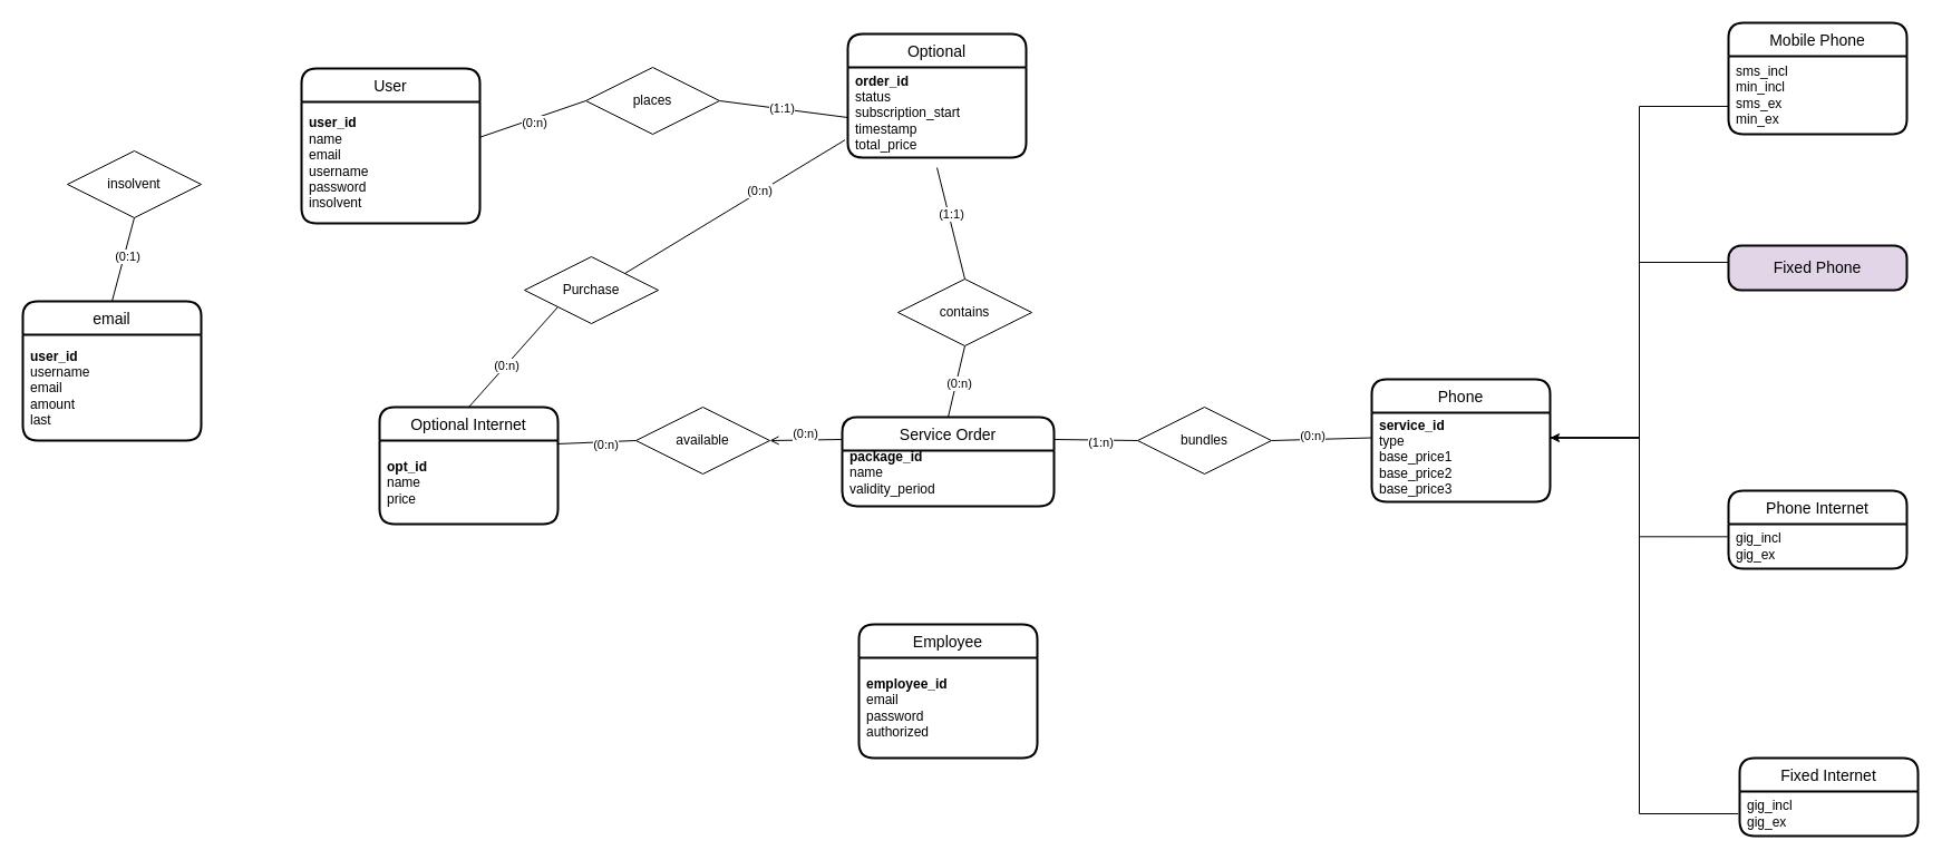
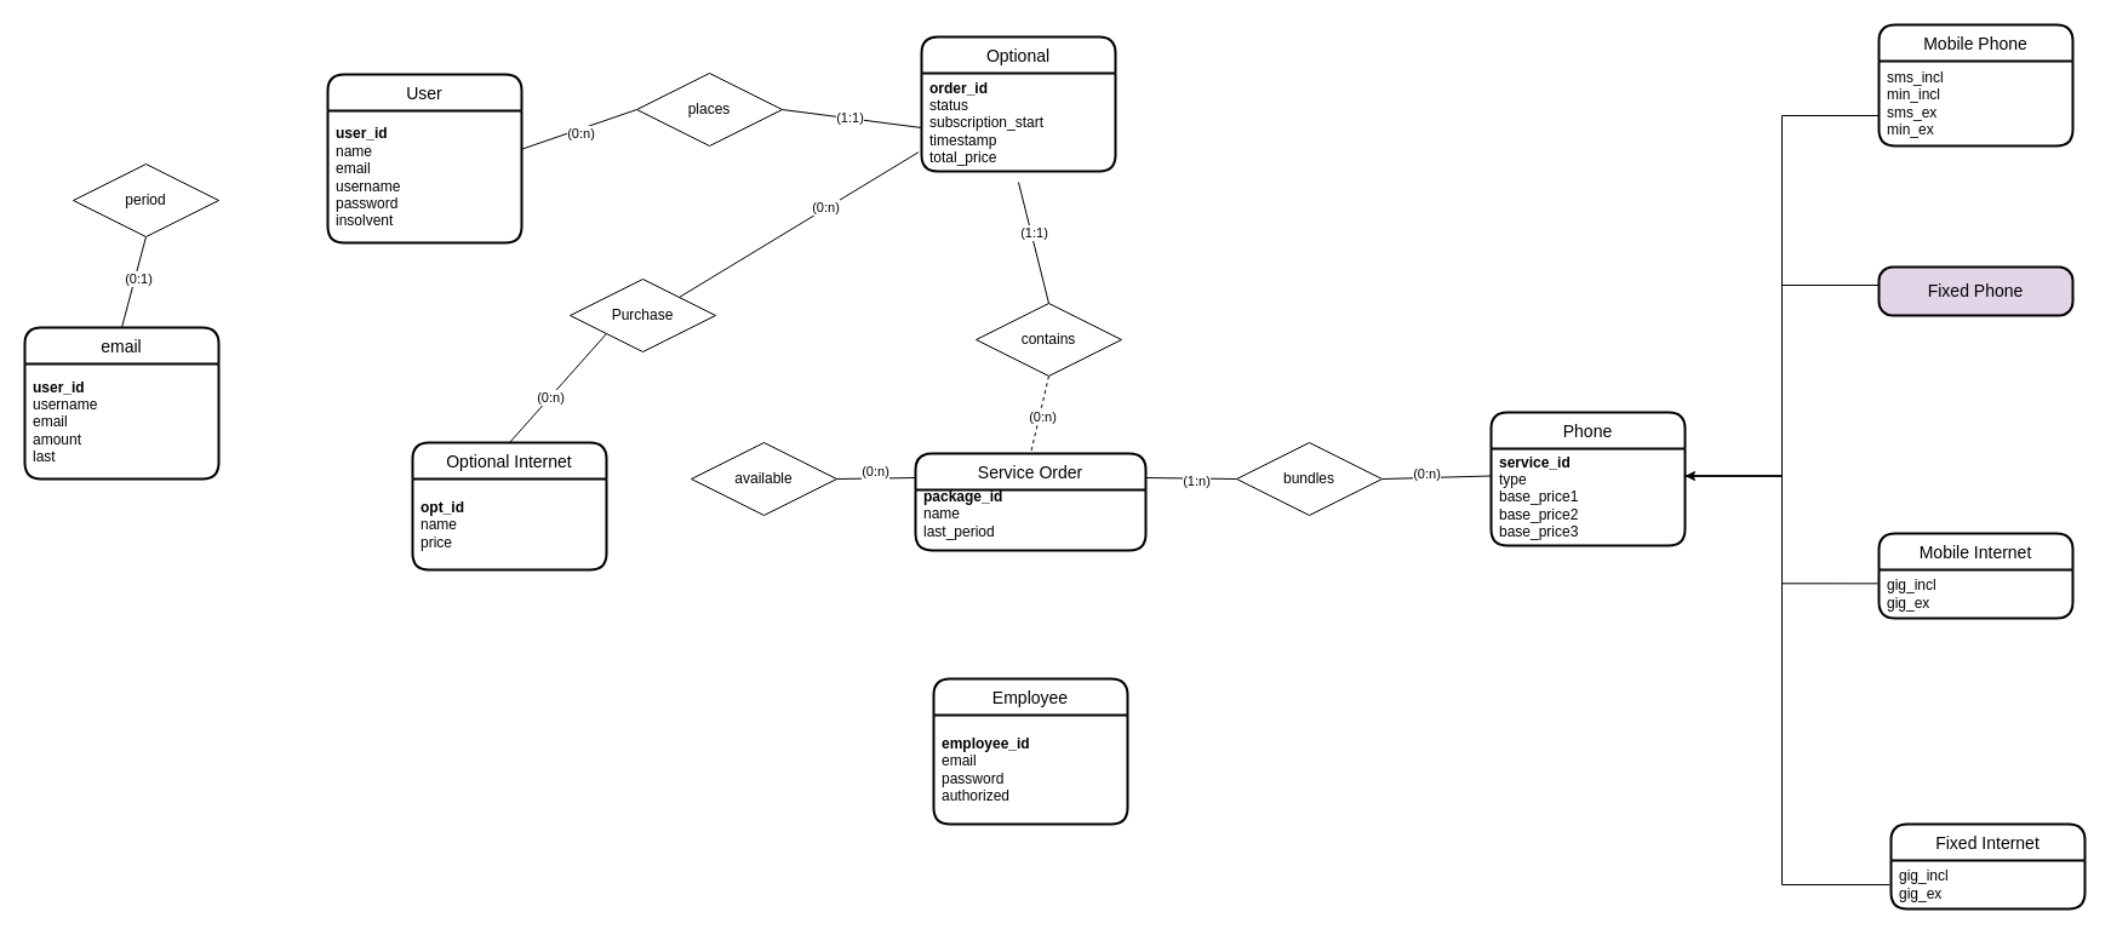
  <mxCell id="0" />
  <mxCell id="1" parent="0" />
  <mxCell id="2" style="edgeStyle=none;rounded=0;orthogonalLoop=1;jettySize=auto;html=1;exitX=0;exitY=0.5;exitDx=0;exitDy=0;entryX=0.996;entryY=0.293;entryDx=0;entryDy=0;endArrow=none;endFill=0;strokeColor=default;entryPerimeter=0;" parent="1" source="6" target="44" edge="1"><mxGeometry relative="1" as="geometry"><mxPoint x="420" y="106" as="targetPoint" /></mxGeometry></mxCell>
  <mxCell id="3" value="(0:n)" style="edgeLabel;html=1;align=center;verticalAlign=middle;resizable=0;points=[];" parent="2" vertex="1" connectable="0"><mxGeometry x="-0.014" y="3" relative="1" as="geometry"><mxPoint as="offset" /></mxGeometry></mxCell>
  <mxCell id="4" style="edgeStyle=none;rounded=0;orthogonalLoop=1;jettySize=auto;html=1;exitX=1;exitY=0.5;exitDx=0;exitDy=0;entryX=0;entryY=0.5;entryDx=0;entryDy=0;endArrow=none;endFill=0;strokeColor=default;" parent="1" source="6" edge="1"><mxGeometry relative="1" as="geometry"><mxPoint x="760" y="105" as="targetPoint" /></mxGeometry></mxCell>
  <mxCell id="5" value="(1:1)" style="edgeLabel;html=1;align=center;verticalAlign=middle;resizable=0;points=[];" parent="4" vertex="1" connectable="0"><mxGeometry x="-0.038" y="1" relative="1" as="geometry"><mxPoint as="offset" /></mxGeometry></mxCell>
  <mxCell id="6" value="places" style="shape=rhombus;perimeter=rhombusPerimeter;whiteSpace=wrap;html=1;align=center;" parent="1" vertex="1"><mxGeometry x="525" y="60" width="120" height="60" as="geometry" /></mxCell>
- <mxCell id="7" style="edgeStyle=none;rounded=0;orthogonalLoop=1;jettySize=auto;html=1;exitX=0.5;exitY=1;exitDx=0;exitDy=0;entryX=0.5;entryY=0;entryDx=0;entryDy=0;endArrow=none;endFill=0;strokeColor=default;" parent="1" source="9" target="12" edge="1"><mxGeometry relative="1" as="geometry" /></mxCell>
+ <mxCell id="7" style="edgeStyle=none;rounded=0;orthogonalLoop=1;jettySize=auto;html=1;exitX=0.5;exitY=1;exitDx=0;exitDy=0;entryX=0.5;entryY=0;entryDx=0;entryDy=0;endArrow=none;endFill=0;strokeColor=default;dashed=1;" parent="1" source="9" target="12" edge="1"><mxGeometry relative="1" as="geometry" /></mxCell>
  <mxCell id="8" value="&lt;div&gt;(0:n)&lt;/div&gt;" style="edgeLabel;html=1;align=center;verticalAlign=middle;resizable=0;points=[];" parent="7" vertex="1" connectable="0"><mxGeometry x="0.028" y="2" relative="1" as="geometry"><mxPoint as="offset" /></mxGeometry></mxCell>
  <mxCell id="9" value="contains" style="shape=rhombus;perimeter=rhombusPerimeter;whiteSpace=wrap;html=1;align=center;" parent="1" vertex="1"><mxGeometry x="805" y="250" width="120" height="60" as="geometry" /></mxCell>
  <mxCell id="10" value="Optional" style="swimlane;childLayout=stackLayout;horizontal=1;startSize=30;horizontalStack=0;rounded=1;fontSize=14;fontStyle=0;strokeWidth=2;resizeParent=0;resizeLast=1;shadow=0;dashed=0;align=center;" parent="1" vertex="1"><mxGeometry x="760" y="30" width="160" height="111" as="geometry" /></mxCell>
  <mxCell id="11" value="&lt;div&gt;&lt;b&gt;order_id&lt;/b&gt;&lt;/div&gt;&lt;div&gt;status&lt;/div&gt;&lt;div&gt;subscription_start&lt;/div&gt;&lt;div&gt;timestamp&lt;/div&gt;&lt;div&gt;total_price&lt;br&gt;&lt;/div&gt;" style="text;html=1;align=left;verticalAlign=middle;resizable=0;points=[];autosize=1;strokeColor=none;fillColor=none;spacingLeft=5;" parent="10" vertex="1"><mxGeometry y="30" width="160" height="81" as="geometry" /></mxCell>
  <mxCell id="12" value="Service Order" style="swimlane;childLayout=stackLayout;horizontal=1;startSize=30;horizontalStack=0;rounded=1;fontSize=14;fontStyle=0;strokeWidth=2;resizeParent=0;resizeLast=1;shadow=0;dashed=0;align=center;" parent="1" vertex="1"><mxGeometry x="755" y="374" width="190" height="80" as="geometry" /></mxCell>
- <mxCell id="13" value="&lt;div align=&quot;left&quot;&gt;&lt;b&gt;package_id&lt;/b&gt;&lt;/div&gt;&lt;div align=&quot;left&quot;&gt;name&lt;/div&gt;&lt;div align=&quot;left&quot;&gt;validity_period&lt;/div&gt;" style="text;html=1;align=left;verticalAlign=middle;resizable=0;points=[];autosize=1;strokeColor=none;fillColor=none;spacingLeft=5;" parent="12" vertex="1"><mxGeometry y="30" width="190" height="40" as="geometry" /></mxCell>
+ <mxCell id="13" value="&lt;div align=&quot;left&quot;&gt;&lt;b&gt;package_id&lt;/b&gt;&lt;/div&gt;&lt;div align=&quot;left&quot;&gt;name&lt;/div&gt;&lt;div align=&quot;left&quot;&gt;last_period&lt;/div&gt;" style="text;html=1;align=left;verticalAlign=middle;resizable=0;points=[];autosize=1;strokeColor=none;fillColor=none;spacingLeft=5;" parent="12" vertex="1"><mxGeometry y="30" width="190" height="40" as="geometry" /></mxCell>
  <mxCell id="14" value="&#10;&#10;" style="align=left;strokeColor=none;fillColor=none;spacingLeft=4;fontSize=12;verticalAlign=top;resizable=0;rotatable=0;part=1;" parent="12" vertex="1"><mxGeometry y="70" width="190" height="10" as="geometry" /></mxCell>
  <mxCell id="15" value="Employee" style="swimlane;childLayout=stackLayout;horizontal=1;startSize=30;horizontalStack=0;rounded=1;fontSize=14;fontStyle=0;strokeWidth=2;resizeParent=0;resizeLast=1;shadow=0;dashed=0;align=center;" parent="1" vertex="1"><mxGeometry x="770" y="560" width="160" height="120" as="geometry" /></mxCell>
  <mxCell id="16" value="&lt;div align=&quot;left&quot;&gt;&lt;b&gt;employee_id&lt;/b&gt;&lt;/div&gt;&lt;div align=&quot;left&quot;&gt;email&lt;/div&gt;&lt;div align=&quot;left&quot;&gt;password&lt;/div&gt;&lt;div align=&quot;left&quot;&gt;authorized&lt;br&gt;&lt;/div&gt;" style="text;html=1;align=left;verticalAlign=middle;resizable=0;points=[];autosize=1;strokeColor=none;fillColor=none;spacingLeft=5;" parent="15" vertex="1"><mxGeometry y="30" width="160" height="90" as="geometry" /></mxCell>
  <mxCell id="17" value="Fixed Internet" style="swimlane;childLayout=stackLayout;horizontal=1;startSize=30;horizontalStack=0;rounded=1;fontSize=14;fontStyle=0;strokeWidth=2;resizeParent=0;resizeLast=1;shadow=0;dashed=0;align=center;" parent="1" vertex="1"><mxGeometry x="1560" y="680" width="160" height="70" as="geometry" /></mxCell>
  <mxCell id="18" value="&lt;div align=&quot;left&quot;&gt;gig_incl&lt;/div&gt;&lt;div align=&quot;left&quot;&gt;gig_ex&lt;br&gt;&lt;/div&gt;" style="text;html=1;align=left;verticalAlign=middle;resizable=0;points=[];autosize=1;strokeColor=none;fillColor=none;spacingLeft=5;" parent="17" vertex="1"><mxGeometry y="30" width="160" height="40" as="geometry" /></mxCell>
- <mxCell id="19" value="Phone Internet" style="swimlane;childLayout=stackLayout;horizontal=1;startSize=30;horizontalStack=0;rounded=1;fontSize=14;fontStyle=0;strokeWidth=2;resizeParent=0;resizeLast=1;shadow=0;dashed=0;align=center;spacingLeft=0;" parent="1" vertex="1"><mxGeometry x="1550" y="440" width="160" height="70" as="geometry" /></mxCell>
+ <mxCell id="19" value="Mobile Internet" style="swimlane;childLayout=stackLayout;horizontal=1;startSize=30;horizontalStack=0;rounded=1;fontSize=14;fontStyle=0;strokeWidth=2;resizeParent=0;resizeLast=1;shadow=0;dashed=0;align=center;spacingLeft=0;" parent="1" vertex="1"><mxGeometry x="1550" y="440" width="160" height="70" as="geometry" /></mxCell>
  <mxCell id="20" value="&lt;div align=&quot;left&quot;&gt;gig_incl&lt;/div&gt;&lt;div align=&quot;left&quot;&gt;gig_ex&lt;br&gt;&lt;/div&gt;" style="text;html=1;align=left;verticalAlign=middle;resizable=0;points=[];autosize=1;strokeColor=none;fillColor=none;spacingLeft=5;" parent="19" vertex="1"><mxGeometry y="30" width="160" height="40" as="geometry" /></mxCell>
  <mxCell id="21" value="Mobile Phone" style="swimlane;childLayout=stackLayout;horizontal=1;startSize=30;horizontalStack=0;rounded=1;fontSize=14;fontStyle=0;strokeWidth=2;resizeParent=0;resizeLast=1;shadow=0;dashed=0;align=center;spacingLeft=0;" parent="1" vertex="1"><mxGeometry x="1550" y="20" width="160" height="100" as="geometry" /></mxCell>
  <mxCell id="22" value="&lt;div align=&quot;left&quot;&gt;sms_incl&lt;/div&gt;&lt;div align=&quot;left&quot;&gt;min_incl&lt;/div&gt;&lt;div align=&quot;left&quot;&gt;sms_ex&lt;/div&gt;&lt;div align=&quot;left&quot;&gt;min_ex&lt;br&gt;&lt;/div&gt;" style="text;html=1;align=left;verticalAlign=middle;resizable=0;points=[];autosize=1;strokeColor=none;fillColor=none;spacingLeft=5;" parent="21" vertex="1"><mxGeometry y="30" width="160" height="70" as="geometry" /></mxCell>
  <mxCell id="23" value="Optional Internet" style="swimlane;childLayout=stackLayout;horizontal=1;startSize=30;horizontalStack=0;rounded=1;fontSize=14;fontStyle=0;strokeWidth=2;resizeParent=0;resizeLast=1;shadow=0;dashed=0;align=center;" parent="1" vertex="1"><mxGeometry x="340" y="365" width="160" height="105" as="geometry" /></mxCell>
  <mxCell id="24" value="&lt;div align=&quot;left&quot;&gt;&lt;b&gt;opt_id&lt;/b&gt;&lt;/div&gt;&lt;div align=&quot;left&quot;&gt;name&lt;/div&gt;&lt;div align=&quot;left&quot;&gt;price&lt;/div&gt;" style="text;html=1;align=left;verticalAlign=middle;resizable=0;points=[];autosize=1;strokeColor=none;fillColor=none;spacingLeft=5;" parent="23" vertex="1"><mxGeometry y="30" width="160" height="75" as="geometry" /></mxCell>
  <mxCell id="25" value="Phone" style="swimlane;childLayout=stackLayout;horizontal=1;startSize=30;horizontalStack=0;rounded=1;fontSize=14;fontStyle=0;strokeWidth=2;resizeParent=0;resizeLast=1;shadow=0;dashed=0;align=center;" parent="1" vertex="1"><mxGeometry x="1230" y="340" width="160" height="110" as="geometry" /></mxCell>
  <mxCell id="26" value="&lt;div align=&quot;left&quot;&gt;&lt;b&gt;service_id&lt;/b&gt;&lt;/div&gt;&lt;div align=&quot;left&quot;&gt;type&lt;/div&gt;&lt;div align=&quot;left&quot;&gt;base_price1&lt;br&gt;&lt;/div&gt;&lt;div align=&quot;left&quot;&gt;base_price2&lt;/div&gt;&lt;div align=&quot;left&quot;&gt;base_price3&lt;br&gt;&lt;/div&gt;" style="text;html=1;align=left;verticalAlign=middle;resizable=0;points=[];autosize=1;strokeColor=none;fillColor=none;spacingLeft=5;" parent="25" vertex="1"><mxGeometry y="30" width="160" height="80" as="geometry" /></mxCell>
  <mxCell id="27" style="edgeStyle=none;rounded=0;orthogonalLoop=1;jettySize=auto;html=1;exitX=0.5;exitY=1;exitDx=0;exitDy=0;entryX=0.5;entryY=0;entryDx=0;entryDy=0;endArrow=none;endFill=0;strokeColor=default;" parent="1" target="9" edge="1"><mxGeometry relative="1" as="geometry"><mxPoint x="840" y="150" as="sourcePoint" /></mxGeometry></mxCell>
  <mxCell id="28" value="(1:1)" style="edgeLabel;html=1;align=center;verticalAlign=middle;resizable=0;points=[];" parent="27" vertex="1" connectable="0"><mxGeometry x="-0.158" y="2" relative="1" as="geometry"><mxPoint as="offset" /></mxGeometry></mxCell>
  <mxCell id="29" style="edgeStyle=none;rounded=0;orthogonalLoop=1;jettySize=auto;html=1;exitX=1;exitY=0.5;exitDx=0;exitDy=0;entryX=0;entryY=0.25;entryDx=0;entryDy=0;endArrow=none;endFill=0;strokeColor=default;" parent="1" source="31" edge="1"><mxGeometry relative="1" as="geometry"><mxPoint x="1230" y="392.5" as="targetPoint" /></mxGeometry></mxCell>
  <mxCell id="30" value="(0:n)" style="edgeLabel;html=1;align=center;verticalAlign=middle;resizable=0;points=[];" parent="29" vertex="1" connectable="0"><mxGeometry x="-0.18" y="3" relative="1" as="geometry"><mxPoint as="offset" /></mxGeometry></mxCell>
  <mxCell id="31" value="bundles" style="shape=rhombus;perimeter=rhombusPerimeter;whiteSpace=wrap;html=1;align=center;" parent="1" vertex="1"><mxGeometry x="1020" y="365" width="120" height="60" as="geometry" /></mxCell>
- <mxCell id="32" style="edgeStyle=none;rounded=0;orthogonalLoop=1;jettySize=auto;html=1;exitX=0;exitY=0.5;exitDx=0;exitDy=0;entryX=0.995;entryY=0.04;entryDx=0;entryDy=0;endArrow=none;endFill=0;strokeColor=default;entryPerimeter=0;" parent="1" source="34" target="24" edge="1"><mxGeometry relative="1" as="geometry"><mxPoint x="1230" y="725" as="targetPoint" /></mxGeometry></mxCell>
- <mxCell id="33" value="(0:n)" style="edgeLabel;html=1;align=center;verticalAlign=middle;resizable=0;points=[];" parent="32" vertex="1" connectable="0"><mxGeometry x="-0.223" y="2" relative="1" as="geometry"><mxPoint as="offset" /></mxGeometry></mxCell>
  <mxCell id="34" value="available" style="shape=rhombus;perimeter=rhombusPerimeter;whiteSpace=wrap;html=1;align=center;" parent="1" vertex="1"><mxGeometry x="570" y="365" width="120" height="60" as="geometry" /></mxCell>
  <mxCell id="35" style="edgeStyle=none;rounded=0;orthogonalLoop=1;jettySize=auto;html=1;exitX=1;exitY=0.25;exitDx=0;exitDy=0;entryX=0;entryY=0.5;entryDx=0;entryDy=0;endArrow=none;endFill=0;strokeColor=default;" parent="1" source="12" target="31" edge="1"><mxGeometry relative="1" as="geometry" /></mxCell>
  <mxCell id="36" value="(1:n)" style="edgeLabel;html=1;align=center;verticalAlign=middle;resizable=0;points=[];" parent="35" vertex="1" connectable="0"><mxGeometry x="0.086" y="-2" relative="1" as="geometry"><mxPoint x="1" as="offset" /></mxGeometry></mxCell>
- <mxCell id="37" style="edgeStyle=none;rounded=0;orthogonalLoop=1;jettySize=auto;html=1;exitX=0;exitY=0.25;exitDx=0;exitDy=0;entryX=1;entryY=0.5;entryDx=0;entryDy=0;endArrow=open;endFill=0;strokeColor=default;" parent="1" source="12" target="34" edge="1"><mxGeometry relative="1" as="geometry" /></mxCell>
+ <mxCell id="37" style="edgeStyle=none;rounded=0;orthogonalLoop=1;jettySize=auto;html=1;exitX=0;exitY=0.25;exitDx=0;exitDy=0;entryX=1;entryY=0.5;entryDx=0;entryDy=0;endArrow=none;endFill=0;strokeColor=default;" parent="1" source="12" target="34" edge="1"><mxGeometry relative="1" as="geometry" /></mxCell>
  <mxCell id="38" value="(0:n)" style="edgeLabel;html=1;align=center;verticalAlign=middle;resizable=0;points=[];" parent="37" vertex="1" connectable="0"><mxGeometry x="0.049" y="-6" relative="1" as="geometry"><mxPoint x="1" as="offset" /></mxGeometry></mxCell>
  <mxCell id="39" style="edgeStyle=orthogonalEdgeStyle;rounded=0;orthogonalLoop=1;jettySize=auto;html=1;exitX=1;exitY=0.25;exitDx=0;exitDy=0;entryX=0;entryY=0.5;entryDx=0;entryDy=0;endArrow=none;endFill=0;strokeColor=default;" parent="1" edge="1"><mxGeometry relative="1" as="geometry"><mxPoint x="1390" y="392.5" as="sourcePoint" /><mxPoint x="1550" y="95" as="targetPoint" /><Array as="points"><mxPoint x="1470" y="393" /><mxPoint x="1470" y="95" /></Array></mxGeometry></mxCell>
  <mxCell id="40" style="edgeStyle=orthogonalEdgeStyle;rounded=0;orthogonalLoop=1;jettySize=auto;html=1;exitX=1;exitY=0.25;exitDx=0;exitDy=0;entryX=0;entryY=0.5;entryDx=0;entryDy=0;endArrow=none;endFill=0;strokeColor=default;" parent="1" edge="1"><mxGeometry relative="1" as="geometry"><mxPoint x="1390" y="392.5" as="sourcePoint" /><mxPoint x="1550" y="235" as="targetPoint" /><Array as="points"><mxPoint x="1470" y="393" /><mxPoint x="1470" y="235" /></Array></mxGeometry></mxCell>
  <mxCell id="41" style="edgeStyle=orthogonalEdgeStyle;rounded=0;orthogonalLoop=1;jettySize=auto;html=1;exitX=1;exitY=0.25;exitDx=0;exitDy=0;entryX=-0.005;entryY=0.283;entryDx=0;entryDy=0;endArrow=none;endFill=0;strokeColor=default;entryPerimeter=0;" parent="1" target="20" edge="1"><mxGeometry relative="1" as="geometry"><mxPoint x="1390" y="392.5" as="sourcePoint" /><mxPoint x="1550" y="515" as="targetPoint" /><Array as="points"><mxPoint x="1470" y="393" /><mxPoint x="1470" y="481" /></Array></mxGeometry></mxCell>
  <mxCell id="42" style="edgeStyle=orthogonalEdgeStyle;rounded=0;orthogonalLoop=1;jettySize=auto;html=1;exitX=1;exitY=0.25;exitDx=0;exitDy=0;entryX=-0.008;entryY=0.5;entryDx=0;entryDy=0;endArrow=none;endFill=0;strokeColor=default;startArrow=classic;startFill=1;entryPerimeter=0;" parent="1" target="18" edge="1"><mxGeometry relative="1" as="geometry"><mxPoint x="1390" y="392.5" as="sourcePoint" /><mxPoint x="1560" y="755" as="targetPoint" /><Array as="points"><mxPoint x="1470" y="393" /><mxPoint x="1470" y="730" /></Array></mxGeometry></mxCell>
  <mxCell id="43" value="User" style="swimlane;childLayout=stackLayout;horizontal=1;startSize=30;horizontalStack=0;rounded=1;fontSize=14;fontStyle=0;strokeWidth=2;resizeParent=0;resizeLast=1;shadow=0;dashed=0;align=center;" parent="1" vertex="1"><mxGeometry x="270" y="61" width="160" height="139" as="geometry" /></mxCell>
  <mxCell id="44" value="&lt;div&gt;&lt;b&gt;user_id&lt;/b&gt;&lt;/div&gt;&lt;div&gt;name&lt;/div&gt;&lt;div&gt;email&lt;/div&gt;&lt;div&gt;username&lt;/div&gt;&lt;div&gt;password&lt;/div&gt;&lt;div&gt;insolvent&lt;br&gt;&lt;/div&gt;" style="text;html=1;align=left;verticalAlign=middle;resizable=0;points=[];autosize=1;strokeColor=none;fillColor=none;spacingLeft=5;" parent="43" vertex="1"><mxGeometry y="30" width="160" height="109" as="geometry" /></mxCell>
  <mxCell id="45" value="&lt;font style=&quot;font-size: 14px&quot;&gt;Fixed Phone&lt;br&gt;&lt;/font&gt;" style="rounded=1;arcSize=28;whiteSpace=wrap;html=1;align=center;strokeWidth=2;fillColor=#e1d5e7;" parent="1" vertex="1"><mxGeometry x="1550" y="220" width="160" height="40" as="geometry" /></mxCell>
  <mxCell id="46" value="Purchase" style="shape=rhombus;perimeter=rhombusPerimeter;whiteSpace=wrap;html=1;align=center;" parent="1" vertex="1"><mxGeometry x="470" y="230" width="120" height="60" as="geometry" /></mxCell>
  <mxCell id="47" value="" style="endArrow=none;html=1;rounded=0;exitX=1;exitY=0;exitDx=0;exitDy=0;entryX=-0.016;entryY=0.805;entryDx=0;entryDy=0;entryPerimeter=0;" parent="1" source="46" target="11" edge="1"><mxGeometry relative="1" as="geometry"><mxPoint x="610" y="210" as="sourcePoint" /><mxPoint x="770" y="210" as="targetPoint" /></mxGeometry></mxCell>
  <mxCell id="48" value="(0:n)" style="edgeLabel;html=1;align=center;verticalAlign=middle;resizable=0;points=[];" parent="47" vertex="1" connectable="0"><mxGeometry x="0.232" y="1" relative="1" as="geometry"><mxPoint as="offset" /></mxGeometry></mxCell>
  <mxCell id="49" value="" style="endArrow=none;html=1;rounded=0;exitX=0;exitY=1;exitDx=0;exitDy=0;entryX=0.5;entryY=0;entryDx=0;entryDy=0;" parent="1" source="46" target="23" edge="1"><mxGeometry relative="1" as="geometry"><mxPoint x="560" y="250" as="sourcePoint" /><mxPoint x="720" y="250" as="targetPoint" /></mxGeometry></mxCell>
  <mxCell id="50" value="(0:n)" style="edgeLabel;html=1;align=center;verticalAlign=middle;resizable=0;points=[];" parent="49" vertex="1" connectable="0"><mxGeometry x="0.159" relative="1" as="geometry"><mxPoint as="offset" /></mxGeometry></mxCell>
  <mxCell id="51" style="rounded=0;orthogonalLoop=1;jettySize=auto;html=1;exitX=0.5;exitY=0;exitDx=0;exitDy=0;entryX=0.5;entryY=1;entryDx=0;entryDy=0;endArrow=none;endFill=0;" edge="1" parent="1" source="53" target="55"><mxGeometry relative="1" as="geometry" /></mxCell>
  <mxCell id="52" value="(0:1)" style="edgeLabel;html=1;align=center;verticalAlign=middle;resizable=0;points=[];" vertex="1" connectable="0" parent="51"><mxGeometry x="0.388" relative="1" as="geometry"><mxPoint y="12" as="offset" /></mxGeometry></mxCell>
  <mxCell id="53" value="email" style="swimlane;childLayout=stackLayout;horizontal=1;startSize=30;horizontalStack=0;rounded=1;fontSize=14;fontStyle=0;strokeWidth=2;resizeParent=0;resizeLast=1;shadow=0;dashed=0;align=center;" vertex="1" parent="1"><mxGeometry x="20" y="270" width="160" height="125" as="geometry" /></mxCell>
  <mxCell id="54" value="&lt;div align=&quot;left&quot;&gt;&lt;b&gt;user_id&lt;/b&gt;&lt;/div&gt;&lt;div align=&quot;left&quot;&gt;username&lt;/div&gt;&lt;div align=&quot;left&quot;&gt;email&lt;/div&gt;&lt;div align=&quot;left&quot;&gt;amount&lt;/div&gt;&lt;div align=&quot;left&quot;&gt;last&lt;br&gt;&lt;/div&gt;" style="text;html=1;align=left;verticalAlign=middle;resizable=0;points=[];autosize=1;strokeColor=none;fillColor=none;spacingLeft=5;" vertex="1" parent="53"><mxGeometry y="30" width="160" height="95" as="geometry" /></mxCell>
- <mxCell id="55" value="insolvent" style="shape=rhombus;perimeter=rhombusPerimeter;whiteSpace=wrap;html=1;align=center;" vertex="1" parent="1"><mxGeometry x="60" y="135" width="120" height="60" as="geometry" /></mxCell>
+ <mxCell id="55" value="period" style="shape=rhombus;perimeter=rhombusPerimeter;whiteSpace=wrap;html=1;align=center;" vertex="1" parent="1"><mxGeometry x="60" y="135" width="120" height="60" as="geometry" /></mxCell>
